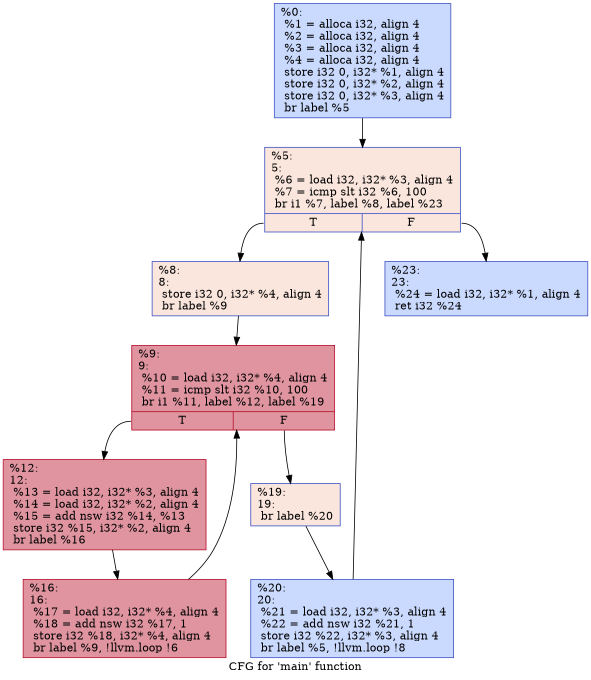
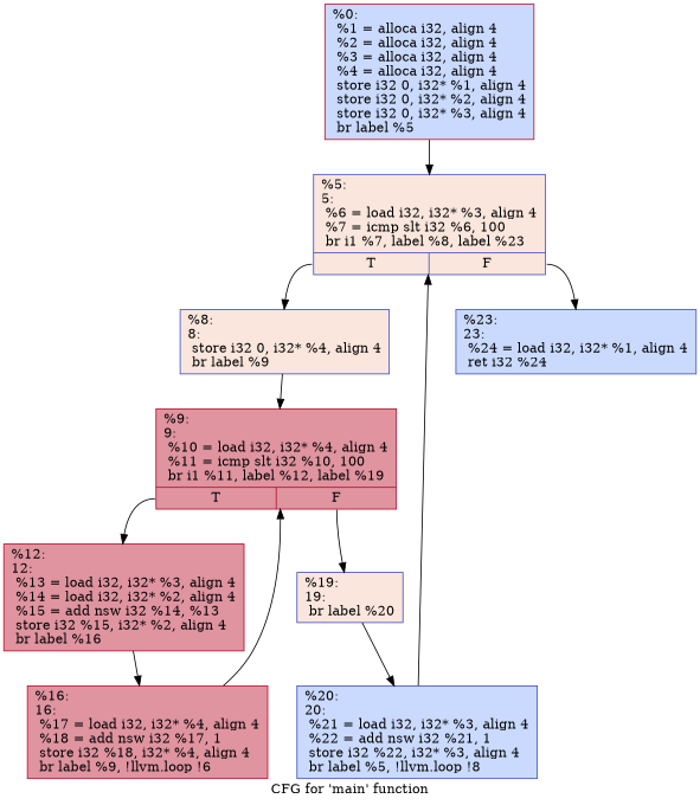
  digraph {
    label="CFG for 'main' function"
    node [color="#3d50c3ff" fillcolor="#88abfd70" shape=record style=filled]
-   n1 [label="{%0:\l  %1 = alloca i32, align 4\l  %2 = alloca i32, align 4\l  %3 = alloca i32, align 4\l  %4 = alloca i32, align 4\l  store i32 0, i32* %1, align 4\l  store i32 0, i32* %2, align 4\l  store i32 0, i32* %3, align 4\l  br label %5\l}"]
+   n1 [color="#b70d28ff" label="{%0:\l  %1 = alloca i32, align 4\l  %2 = alloca i32, align 4\l  %3 = alloca i32, align 4\l  %4 = alloca i32, align 4\l  store i32 0, i32* %1, align 4\l  store i32 0, i32* %2, align 4\l  store i32 0, i32* %3, align 4\l  br label %5\l}"]
    n2 [fillcolor="#f3c7b170" label="{%5:\l5:                                                \l  %6 = load i32, i32* %3, align 4\l  %7 = icmp slt i32 %6, 100\l  br i1 %7, label %8, label %23\l|{<s0>T|<s1>F}}"]
    n3 [fillcolor="#f3c7b170" label="{%8:\l8:                                                \l  store i32 0, i32* %4, align 4\l  br label %9\l}"]
    n4 [label="{%23:\l23:                                               \l  %24 = load i32, i32* %1, align 4\l  ret i32 %24\l}"]
    n5 [color="#b70d28ff" fillcolor="#b70d2870" label="{%9:\l9:                                                \l  %10 = load i32, i32* %4, align 4\l  %11 = icmp slt i32 %10, 100\l  br i1 %11, label %12, label %19\l|{<s0>T|<s1>F}}"]
    n6 [color="#b70d28ff" fillcolor="#b70d2870" label="{%12:\l12:                                               \l  %13 = load i32, i32* %3, align 4\l  %14 = load i32, i32* %2, align 4\l  %15 = add nsw i32 %14, %13\l  store i32 %15, i32* %2, align 4\l  br label %16\l}"]
    n7 [fillcolor="#f3c7b170" label="{%19:\l19:                                               \l  br label %20\l}"]
    n8 [color="#b70d28ff" fillcolor="#b70d2870" label="{%16:\l16:                                               \l  %17 = load i32, i32* %4, align 4\l  %18 = add nsw i32 %17, 1\l  store i32 %18, i32* %4, align 4\l  br label %9, !llvm.loop !6\l}"]
    n9 [label="{%20:\l20:                                               \l  %21 = load i32, i32* %3, align 4\l  %22 = add nsw i32 %21, 1\l  store i32 %22, i32* %3, align 4\l  br label %5, !llvm.loop !8\l}"]
    n1 -> n2
    n2 -> n3 [tailport=s0]
    n2 -> n4 [tailport=s1]
    n3 -> n5
    n5 -> n6 [tailport=s0]
    n5 -> n7 [tailport=s1]
    n6 -> n8
    n7 -> n9
    n8 -> n5
    n9 -> n2
  }
